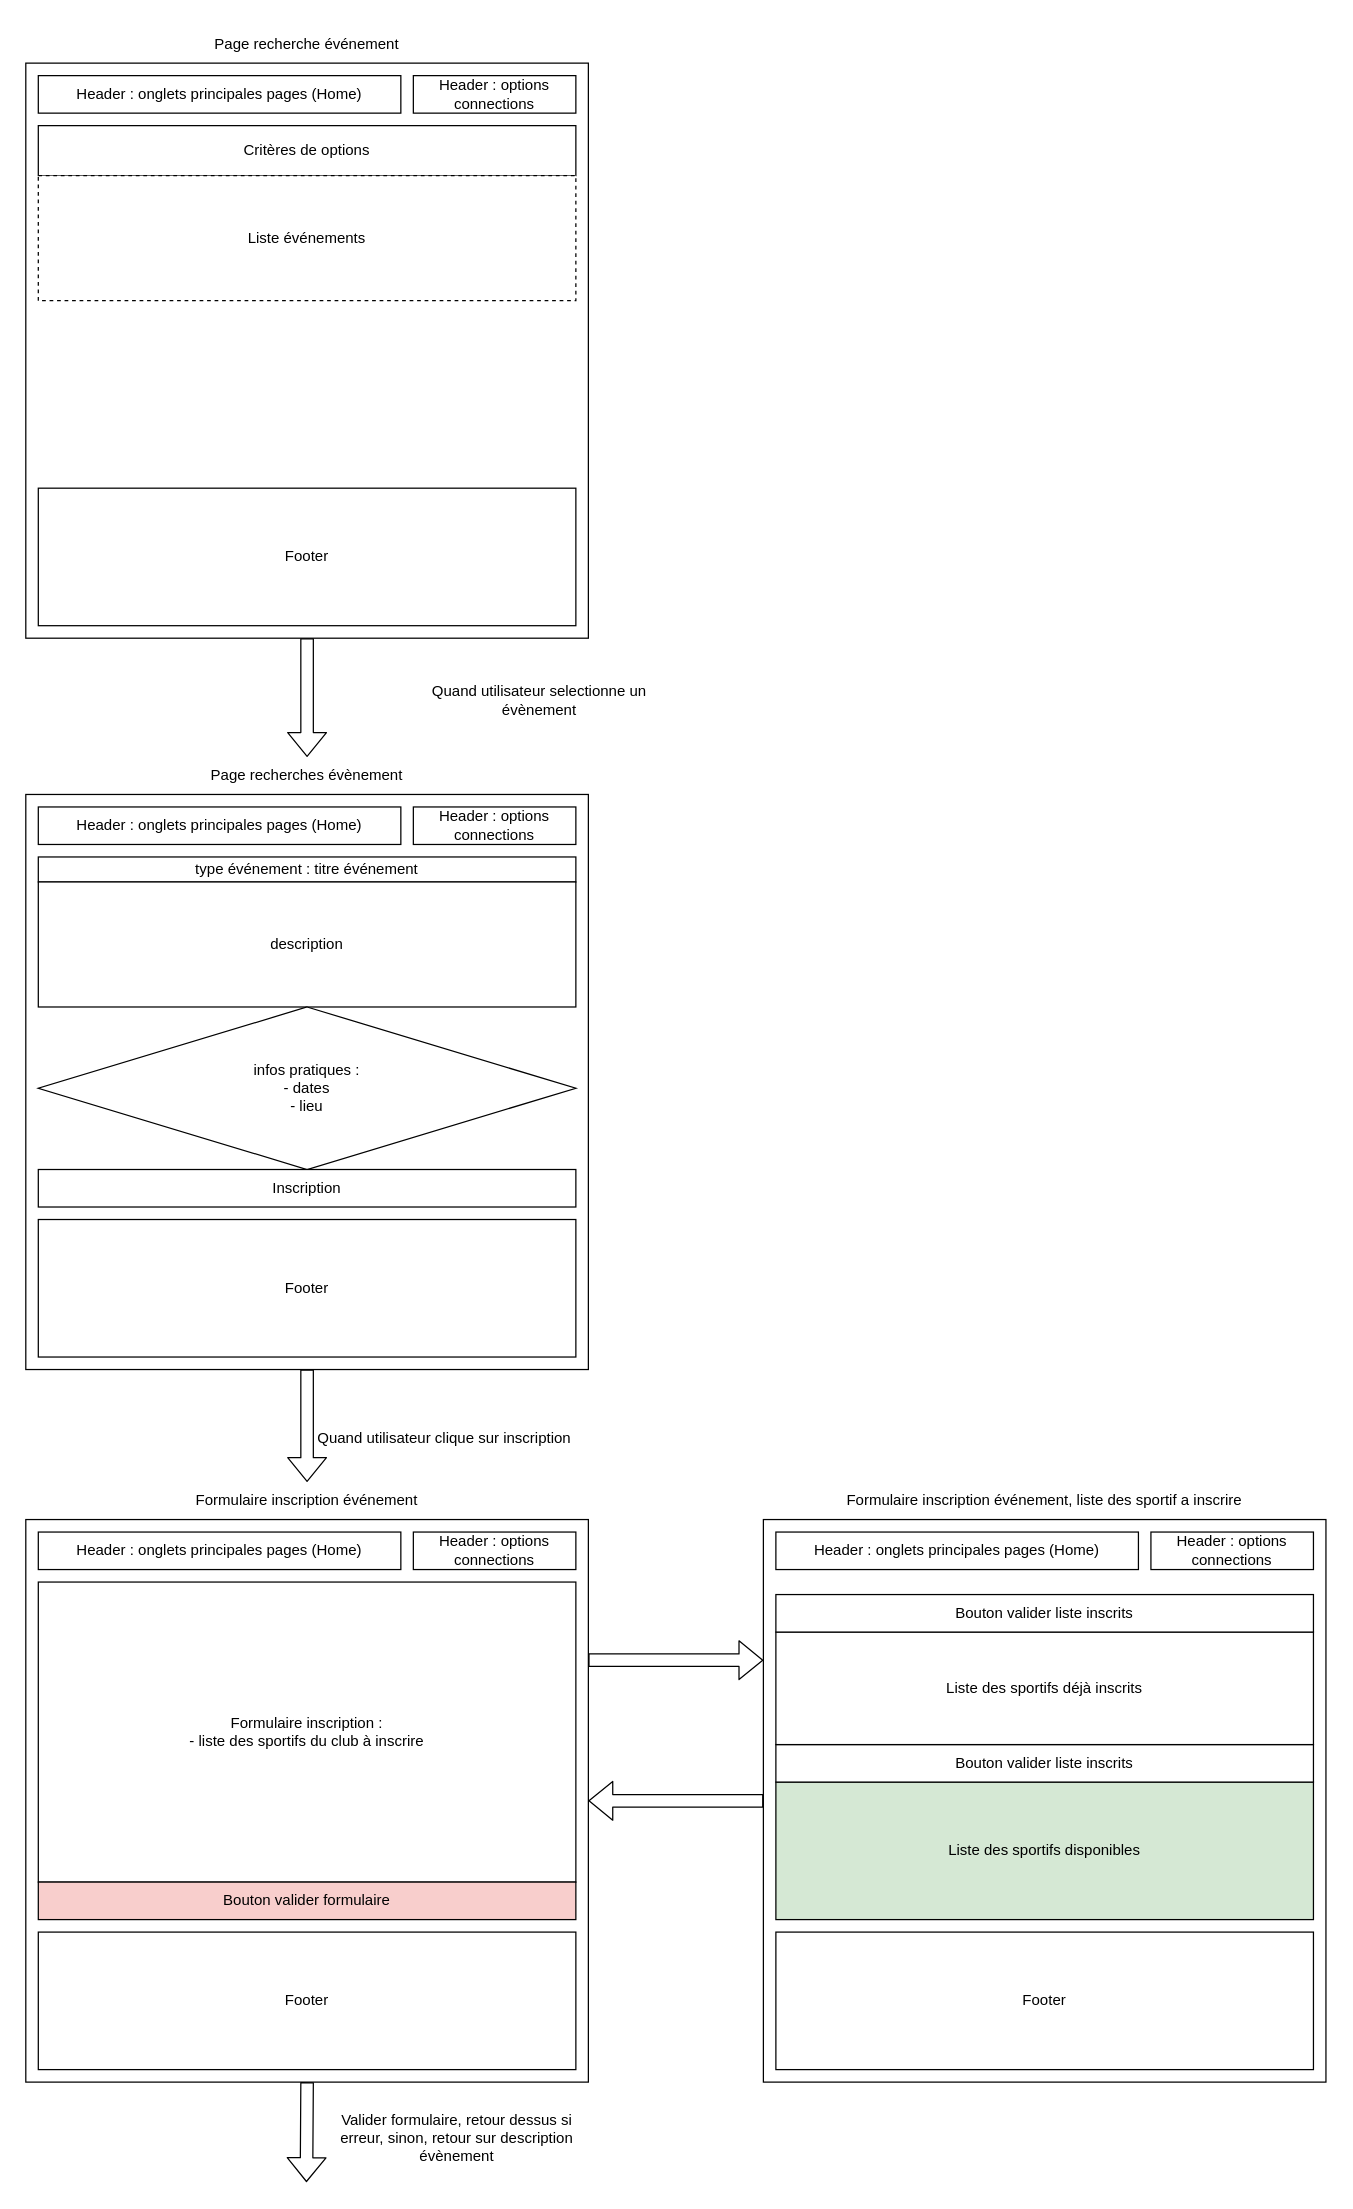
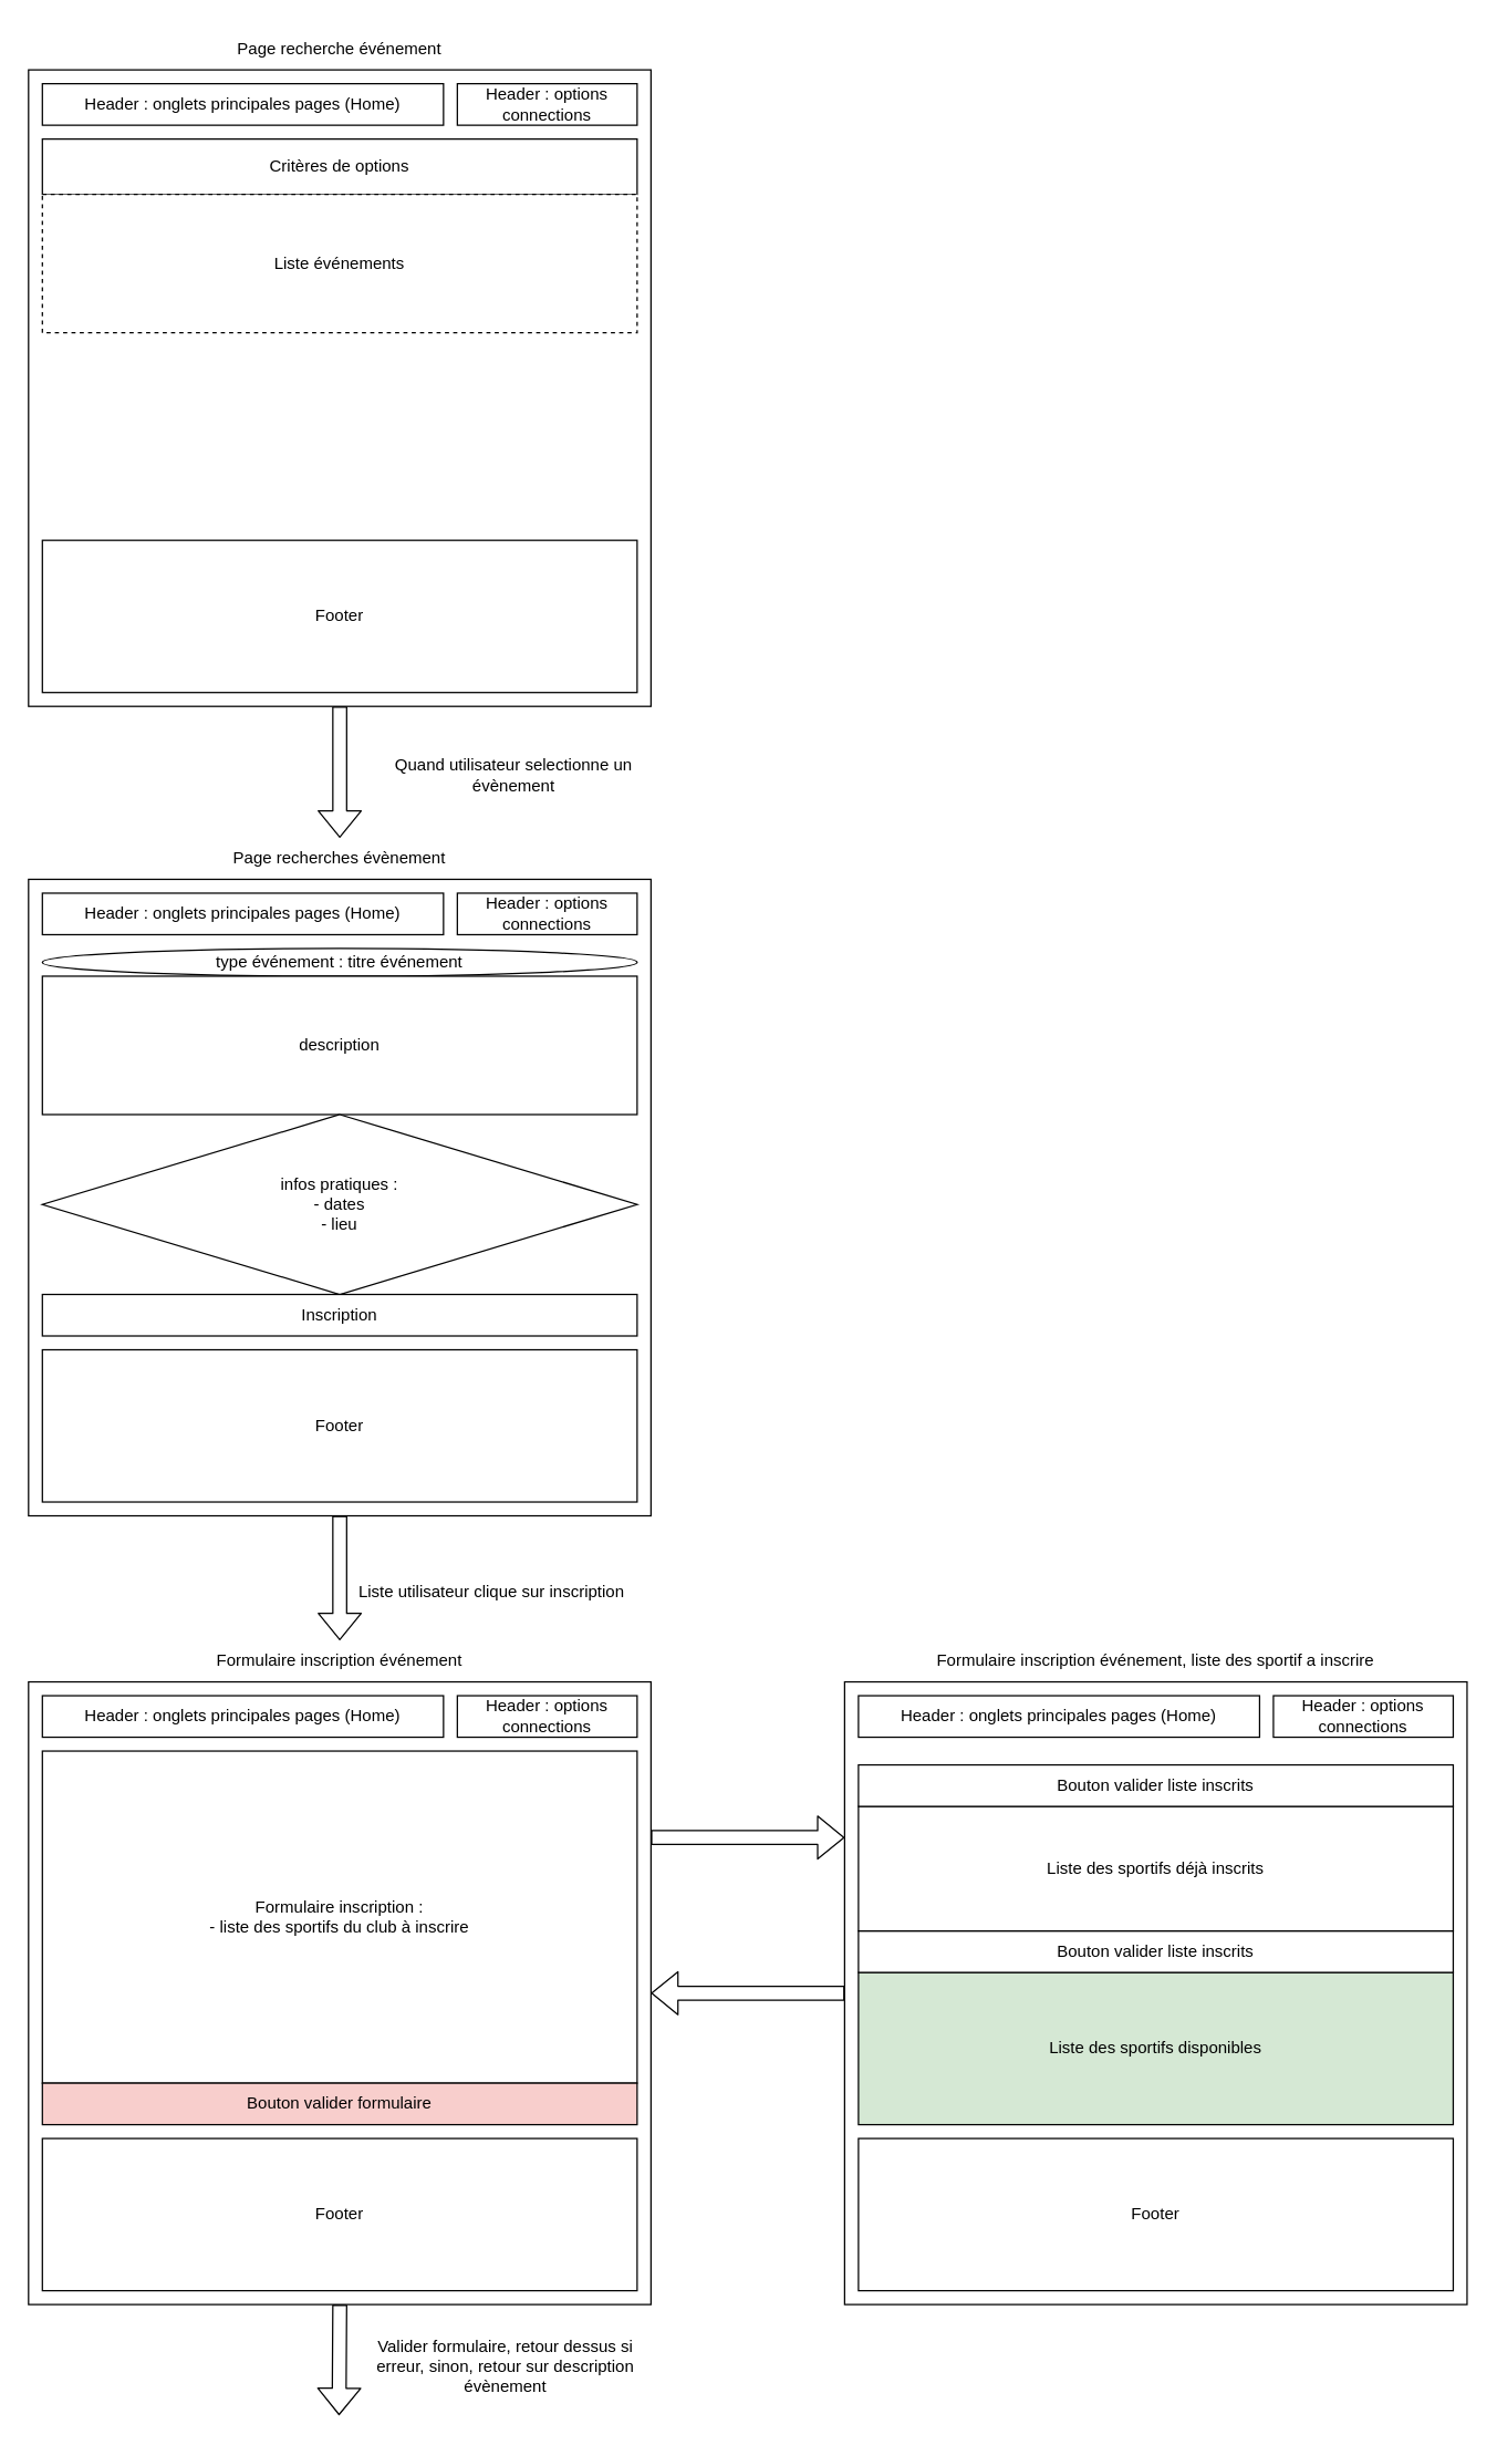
  <mxCell id="0" />
  <mxCell id="1" parent="0" />
  <mxCell id="2" value="" style="rounded=0;whiteSpace=wrap;html=1;" parent="1" vertex="1"><mxGeometry x="20" y="50" width="450" height="460" as="geometry" /></mxCell>
  <mxCell id="3" value="Header : onglets principales pages (Home)" style="rounded=0;whiteSpace=wrap;html=1;" parent="1" vertex="1"><mxGeometry x="30" y="60" width="290" height="30" as="geometry" /></mxCell>
  <mxCell id="4" value="Header : options connections" style="rounded=0;whiteSpace=wrap;html=1;" parent="1" vertex="1"><mxGeometry x="330" y="60" width="130" height="30" as="geometry" /></mxCell>
  <mxCell id="5" value="Page recherche événement" style="text;html=1;strokeColor=none;fillColor=none;align=center;verticalAlign=middle;whiteSpace=wrap;rounded=0;" parent="1" vertex="1"><mxGeometry x="20" y="20" width="450" height="30" as="geometry" /></mxCell>
  <mxCell id="6" value="Footer" style="rounded=0;whiteSpace=wrap;html=1;" parent="1" vertex="1"><mxGeometry x="30" y="390" width="430" height="110" as="geometry" /></mxCell>
  <mxCell id="7" value="Critères de options" style="rounded=0;whiteSpace=wrap;html=1;" parent="1" vertex="1"><mxGeometry x="30" y="100" width="430" height="40" as="geometry" /></mxCell>
  <mxCell id="8" value="Liste événements" style="rounded=0;whiteSpace=wrap;html=1;dashed=1;" parent="1" vertex="1"><mxGeometry x="30" y="140" width="430" height="100" as="geometry" /></mxCell>
  <mxCell id="9" value="" style="rounded=0;whiteSpace=wrap;html=1;" parent="1" vertex="1"><mxGeometry x="20" y="635" width="450" height="460" as="geometry" /></mxCell>
  <mxCell id="10" value="Header : onglets principales pages (Home)" style="rounded=0;whiteSpace=wrap;html=1;" parent="1" vertex="1"><mxGeometry x="30" y="645" width="290" height="30" as="geometry" /></mxCell>
  <mxCell id="11" value="Header : options connections" style="rounded=0;whiteSpace=wrap;html=1;" parent="1" vertex="1"><mxGeometry x="330" y="645" width="130" height="30" as="geometry" /></mxCell>
  <mxCell id="12" value="Page recherches évènement" style="text;html=1;strokeColor=none;fillColor=none;align=center;verticalAlign=middle;whiteSpace=wrap;rounded=0;" parent="1" vertex="1"><mxGeometry x="20" y="605" width="450" height="30" as="geometry" /></mxCell>
  <mxCell id="13" value="Footer" style="rounded=0;whiteSpace=wrap;html=1;" parent="1" vertex="1"><mxGeometry x="30" y="975" width="430" height="110" as="geometry" /></mxCell>
- <mxCell id="14" value="type événement : titre événement" style="rounded=0;whiteSpace=wrap;html=1;" parent="1" vertex="1"><mxGeometry x="30" y="685" width="430" height="20" as="geometry" /></mxCell>
+ <mxCell id="14" value="type événement : titre événement" style="ellipse;whiteSpace=wrap;html=1;" parent="1" vertex="1"><mxGeometry x="30" y="685" width="430" height="20" as="geometry" /></mxCell>
  <mxCell id="15" value="description" style="rounded=0;whiteSpace=wrap;html=1;" parent="1" vertex="1"><mxGeometry x="30" y="705" width="430" height="100" as="geometry" /></mxCell>
  <mxCell id="16" value="infos pratiques :&lt;br&gt;- dates&lt;br&gt;- lieu&lt;br&gt;" style="rhombus;whiteSpace=wrap;html=1;" parent="1" vertex="1"><mxGeometry x="30" y="805" width="430" height="130" as="geometry" /></mxCell>
  <mxCell id="17" value="Inscription" style="rounded=0;whiteSpace=wrap;html=1;" parent="1" vertex="1"><mxGeometry x="30" y="935" width="430" height="30" as="geometry" /></mxCell>
  <mxCell id="18" value="" style="rounded=0;whiteSpace=wrap;html=1;" parent="1" vertex="1"><mxGeometry x="20" y="1215" width="450" height="450" as="geometry" /></mxCell>
  <mxCell id="19" value="Formulaire inscription événement" style="text;html=1;strokeColor=none;fillColor=none;align=center;verticalAlign=middle;whiteSpace=wrap;rounded=0;" parent="1" vertex="1"><mxGeometry x="20" y="1185" width="450" height="30" as="geometry" /></mxCell>
  <mxCell id="20" value="Header : onglets principales pages (Home)" style="rounded=0;whiteSpace=wrap;html=1;" parent="1" vertex="1"><mxGeometry x="30" y="1225" width="290" height="30" as="geometry" /></mxCell>
  <mxCell id="21" value="Header : options connections" style="rounded=0;whiteSpace=wrap;html=1;" parent="1" vertex="1"><mxGeometry x="330" y="1225" width="130" height="30" as="geometry" /></mxCell>
  <mxCell id="22" value="Footer" style="rounded=0;whiteSpace=wrap;html=1;" parent="1" vertex="1"><mxGeometry x="30" y="1545" width="430" height="110" as="geometry" /></mxCell>
  <mxCell id="23" value="Formulaire inscription :&lt;br&gt;- liste des sportifs du club à inscrire" style="rounded=0;whiteSpace=wrap;html=1;" parent="1" vertex="1"><mxGeometry x="30" y="1265" width="430" height="240" as="geometry" /></mxCell>
  <mxCell id="24" value="Bouton valider formulaire" style="rounded=0;whiteSpace=wrap;html=1;fillColor=#f8cecc;" parent="1" vertex="1"><mxGeometry x="30" y="1505" width="430" height="30" as="geometry" /></mxCell>
  <mxCell id="25" value="" style="shape=flexArrow;endArrow=classic;html=1;exitX=0.5;exitY=1;exitDx=0;exitDy=0;" parent="1" edge="1" source="18"><mxGeometry width="50" height="50" relative="1" as="geometry"><mxPoint x="244.5" y="1685" as="sourcePoint" /><mxPoint x="244.5" y="1745" as="targetPoint" /></mxGeometry></mxCell>
  <mxCell id="26" value="Valider formulaire, retour dessus si erreur, sinon, retour sur description évènement" style="text;html=1;strokeColor=none;fillColor=none;align=center;verticalAlign=middle;whiteSpace=wrap;rounded=0;" parent="1" vertex="1"><mxGeometry x="260" y="1695" width="210" height="30" as="geometry" /></mxCell>
  <mxCell id="27" value="" style="shape=flexArrow;endArrow=classic;html=1;exitX=0.5;exitY=1;exitDx=0;exitDy=0;" parent="1" target="19" edge="1" source="9"><mxGeometry width="50" height="50" relative="1" as="geometry"><mxPoint x="234.5" y="1115" as="sourcePoint" /><mxPoint x="234.5" y="1175" as="targetPoint" /></mxGeometry></mxCell>
- <mxCell id="28" value="Quand utilisateur clique sur inscription" style="text;html=1;strokeColor=none;fillColor=none;align=center;verticalAlign=middle;whiteSpace=wrap;rounded=0;" parent="1" vertex="1"><mxGeometry x="250" y="1135" width="210" height="30" as="geometry" /></mxCell>
+ <mxCell id="28" value="Liste utilisateur clique sur inscription" style="text;html=1;strokeColor=none;fillColor=none;align=center;verticalAlign=middle;whiteSpace=wrap;rounded=0;" parent="1" vertex="1"><mxGeometry x="250" y="1135" width="210" height="30" as="geometry" /></mxCell>
  <mxCell id="29" value="" style="rounded=0;whiteSpace=wrap;html=1;" parent="1" vertex="1"><mxGeometry x="610" y="1215" width="450" height="450" as="geometry" /></mxCell>
  <mxCell id="30" value="Formulaire inscription événement, liste des sportif a inscrire" style="text;html=1;strokeColor=none;fillColor=none;align=center;verticalAlign=middle;whiteSpace=wrap;rounded=0;" parent="1" vertex="1"><mxGeometry x="610" y="1185" width="450" height="30" as="geometry" /></mxCell>
  <mxCell id="31" value="Header : onglets principales pages (Home)" style="rounded=0;whiteSpace=wrap;html=1;" parent="1" vertex="1"><mxGeometry x="620" y="1225" width="290" height="30" as="geometry" /></mxCell>
  <mxCell id="32" value="Header : options connections" style="rounded=0;whiteSpace=wrap;html=1;" parent="1" vertex="1"><mxGeometry x="920" y="1225" width="130" height="30" as="geometry" /></mxCell>
  <mxCell id="33" value="Footer" style="rounded=0;whiteSpace=wrap;html=1;" parent="1" vertex="1"><mxGeometry x="620" y="1545" width="430" height="110" as="geometry" /></mxCell>
  <mxCell id="34" value="Liste des sportifs disponibles" style="rounded=0;whiteSpace=wrap;html=1;fillColor=#d5e8d4;" parent="1" vertex="1"><mxGeometry x="620" y="1425" width="430" height="110" as="geometry" /></mxCell>
  <mxCell id="35" value="Bouton valider liste inscrits" style="rounded=0;whiteSpace=wrap;html=1;" parent="1" vertex="1"><mxGeometry x="620" y="1395" width="430" height="30" as="geometry" /></mxCell>
  <mxCell id="36" value="Liste des sportifs déjà inscrits" style="rounded=0;whiteSpace=wrap;html=1;" parent="1" vertex="1"><mxGeometry x="620" y="1305" width="430" height="90" as="geometry" /></mxCell>
  <mxCell id="37" value="Bouton valider liste inscrits" style="rounded=0;whiteSpace=wrap;html=1;" parent="1" vertex="1"><mxGeometry x="620" y="1275" width="430" height="30" as="geometry" /></mxCell>
  <mxCell id="38" value="" style="shape=flexArrow;endArrow=classic;html=1;entryX=1;entryY=0.5;entryDx=0;entryDy=0;exitX=0;exitY=0.5;exitDx=0;exitDy=0;" parent="1" edge="1" target="18" source="29"><mxGeometry width="50" height="50" relative="1" as="geometry"><mxPoint x="590" y="1395" as="sourcePoint" /><mxPoint x="490" y="1395" as="targetPoint" /></mxGeometry></mxCell>
  <mxCell id="39" value="" style="shape=flexArrow;endArrow=classic;html=1;exitX=1;exitY=0.25;exitDx=0;exitDy=0;entryX=0;entryY=0.25;entryDx=0;entryDy=0;" parent="1" edge="1" target="29" source="18"><mxGeometry width="50" height="50" relative="1" as="geometry"><mxPoint x="490" y="1345" as="sourcePoint" /><mxPoint x="590" y="1345" as="targetPoint" /></mxGeometry></mxCell>
  <mxCell id="40" value="" style="shape=flexArrow;endArrow=classic;html=1;exitX=0.5;exitY=1;exitDx=0;exitDy=0;" parent="1" edge="1" target="12" source="2"><mxGeometry width="50" height="50" relative="1" as="geometry"><mxPoint x="250" y="525" as="sourcePoint" /><mxPoint x="250" y="595" as="targetPoint" /></mxGeometry></mxCell>
- <mxCell id="41" value="Quand utilisateur selectionne un évènement" style="text;html=1;strokeColor=none;fillColor=none;align=center;verticalAlign=middle;whiteSpace=wrap;rounded=0;" parent="1" vertex="1"><mxGeometry x="325.5" y="535" width="210" height="50" as="geometry" /></mxCell>
+ <mxCell id="41" value="Quand utilisateur selectionne un évènement" style="text;html=1;strokeColor=none;fillColor=none;align=center;verticalAlign=middle;whiteSpace=wrap;rounded=0;" parent="1" vertex="1"><mxGeometry x="265.5" y="535" width="210" height="50" as="geometry" /></mxCell>
